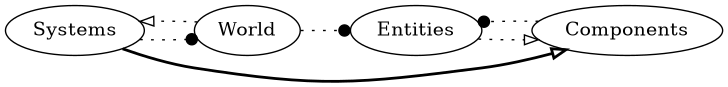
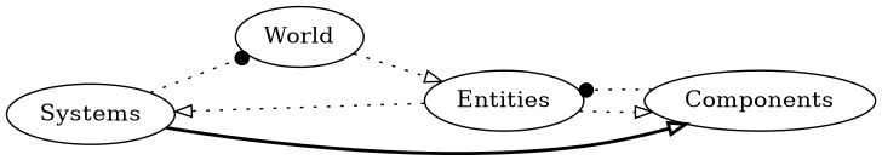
  digraph {
    rankdir=LR
    node [shape=ellipse]
    edge [arrowhead=onormal style=dotted]
    Systems
    World
    Components
    Entities
    Systems -> World [arrowhead=dot]
    Systems -> Components [style=bold]
-   World -> Systems
-   World -> Entities [arrowhead=dot]
+   Entities -> Systems
+   World -> Entities
    Components -> Entities [arrowhead=dot]
    Entities -> Components
  }
